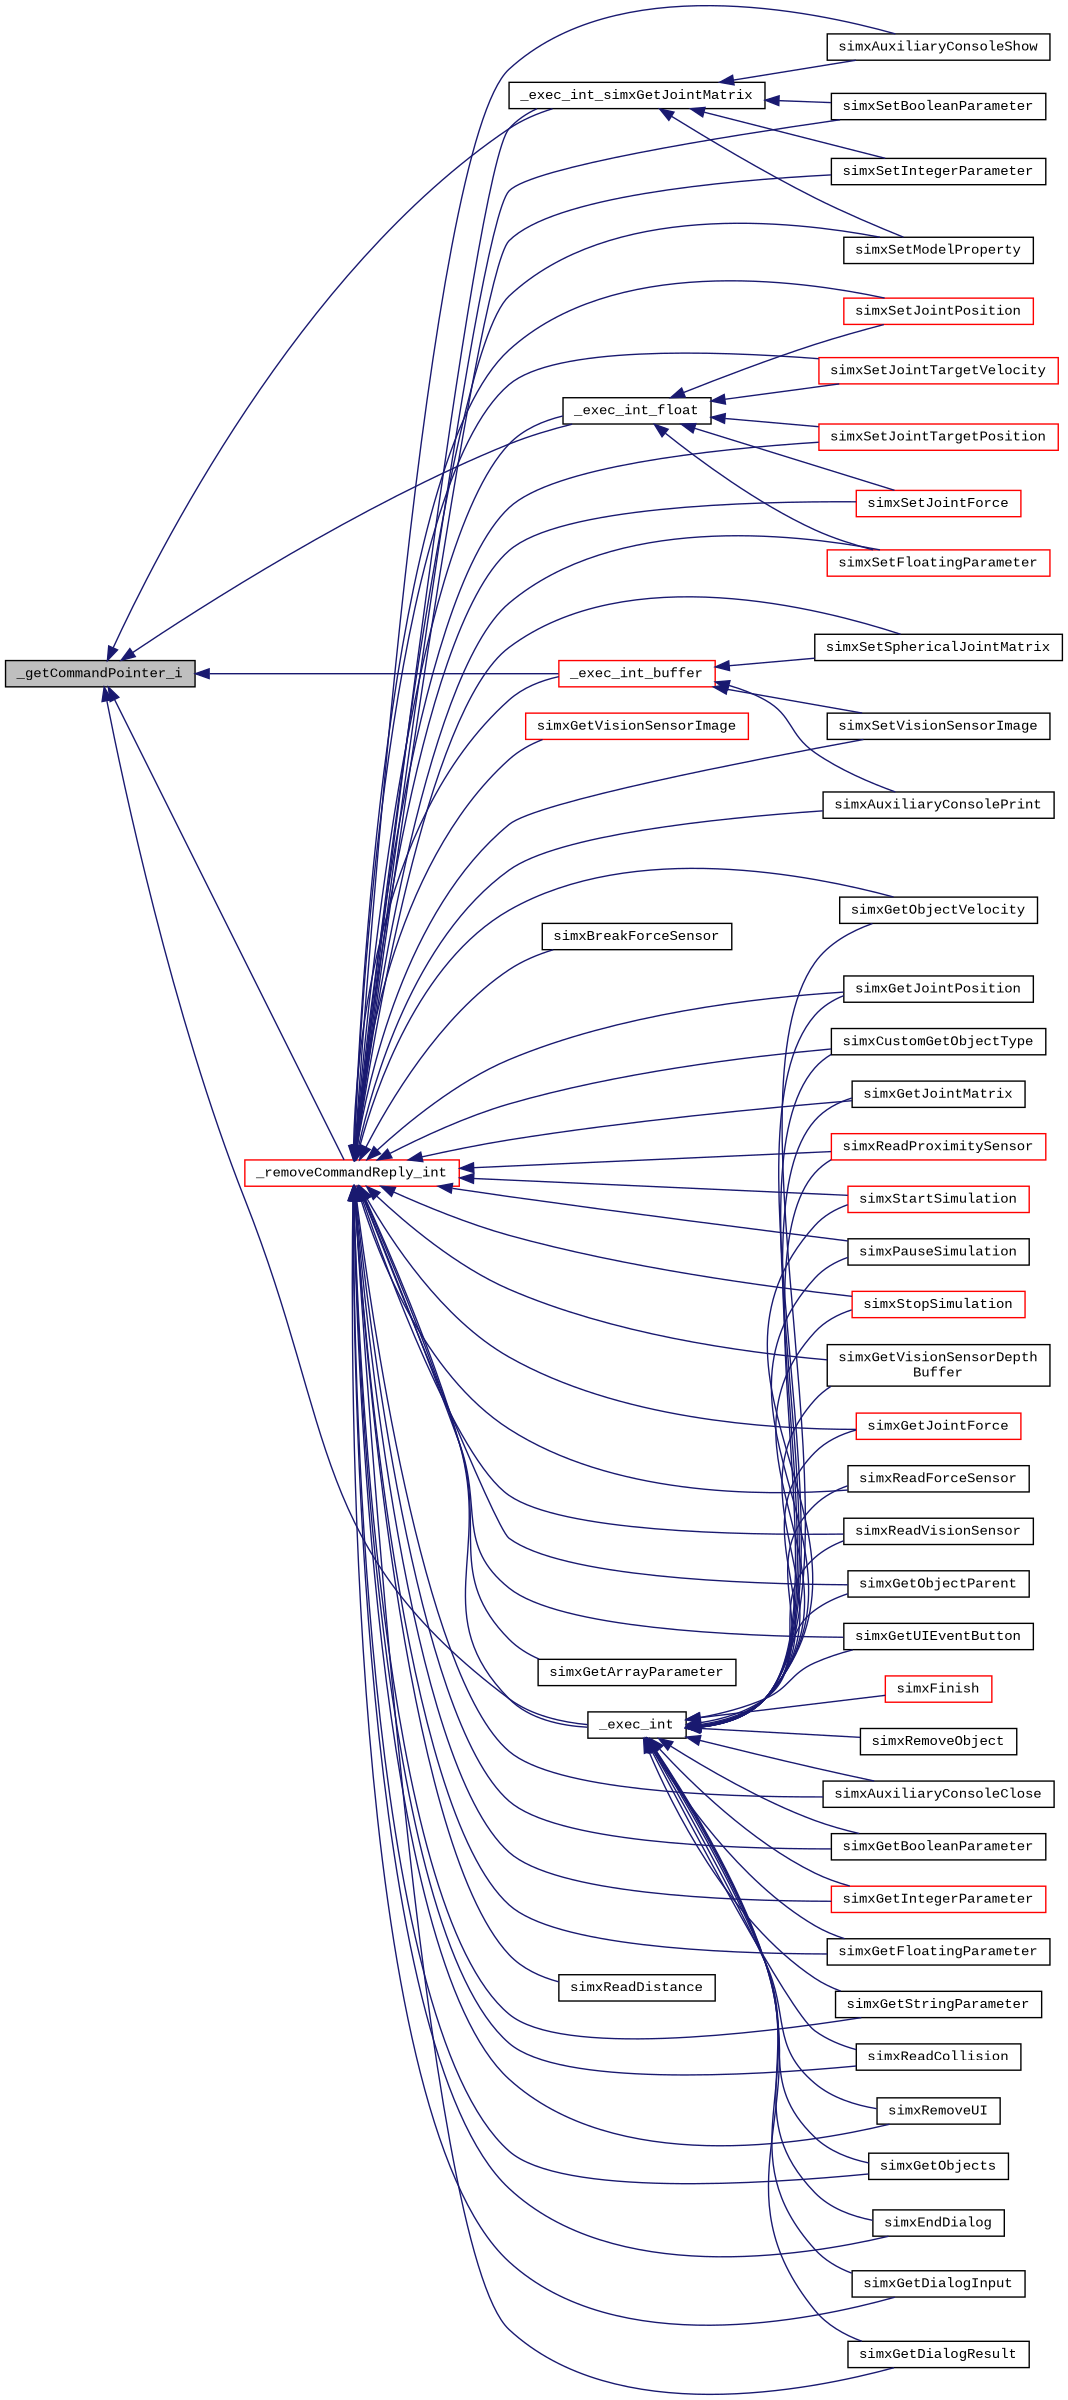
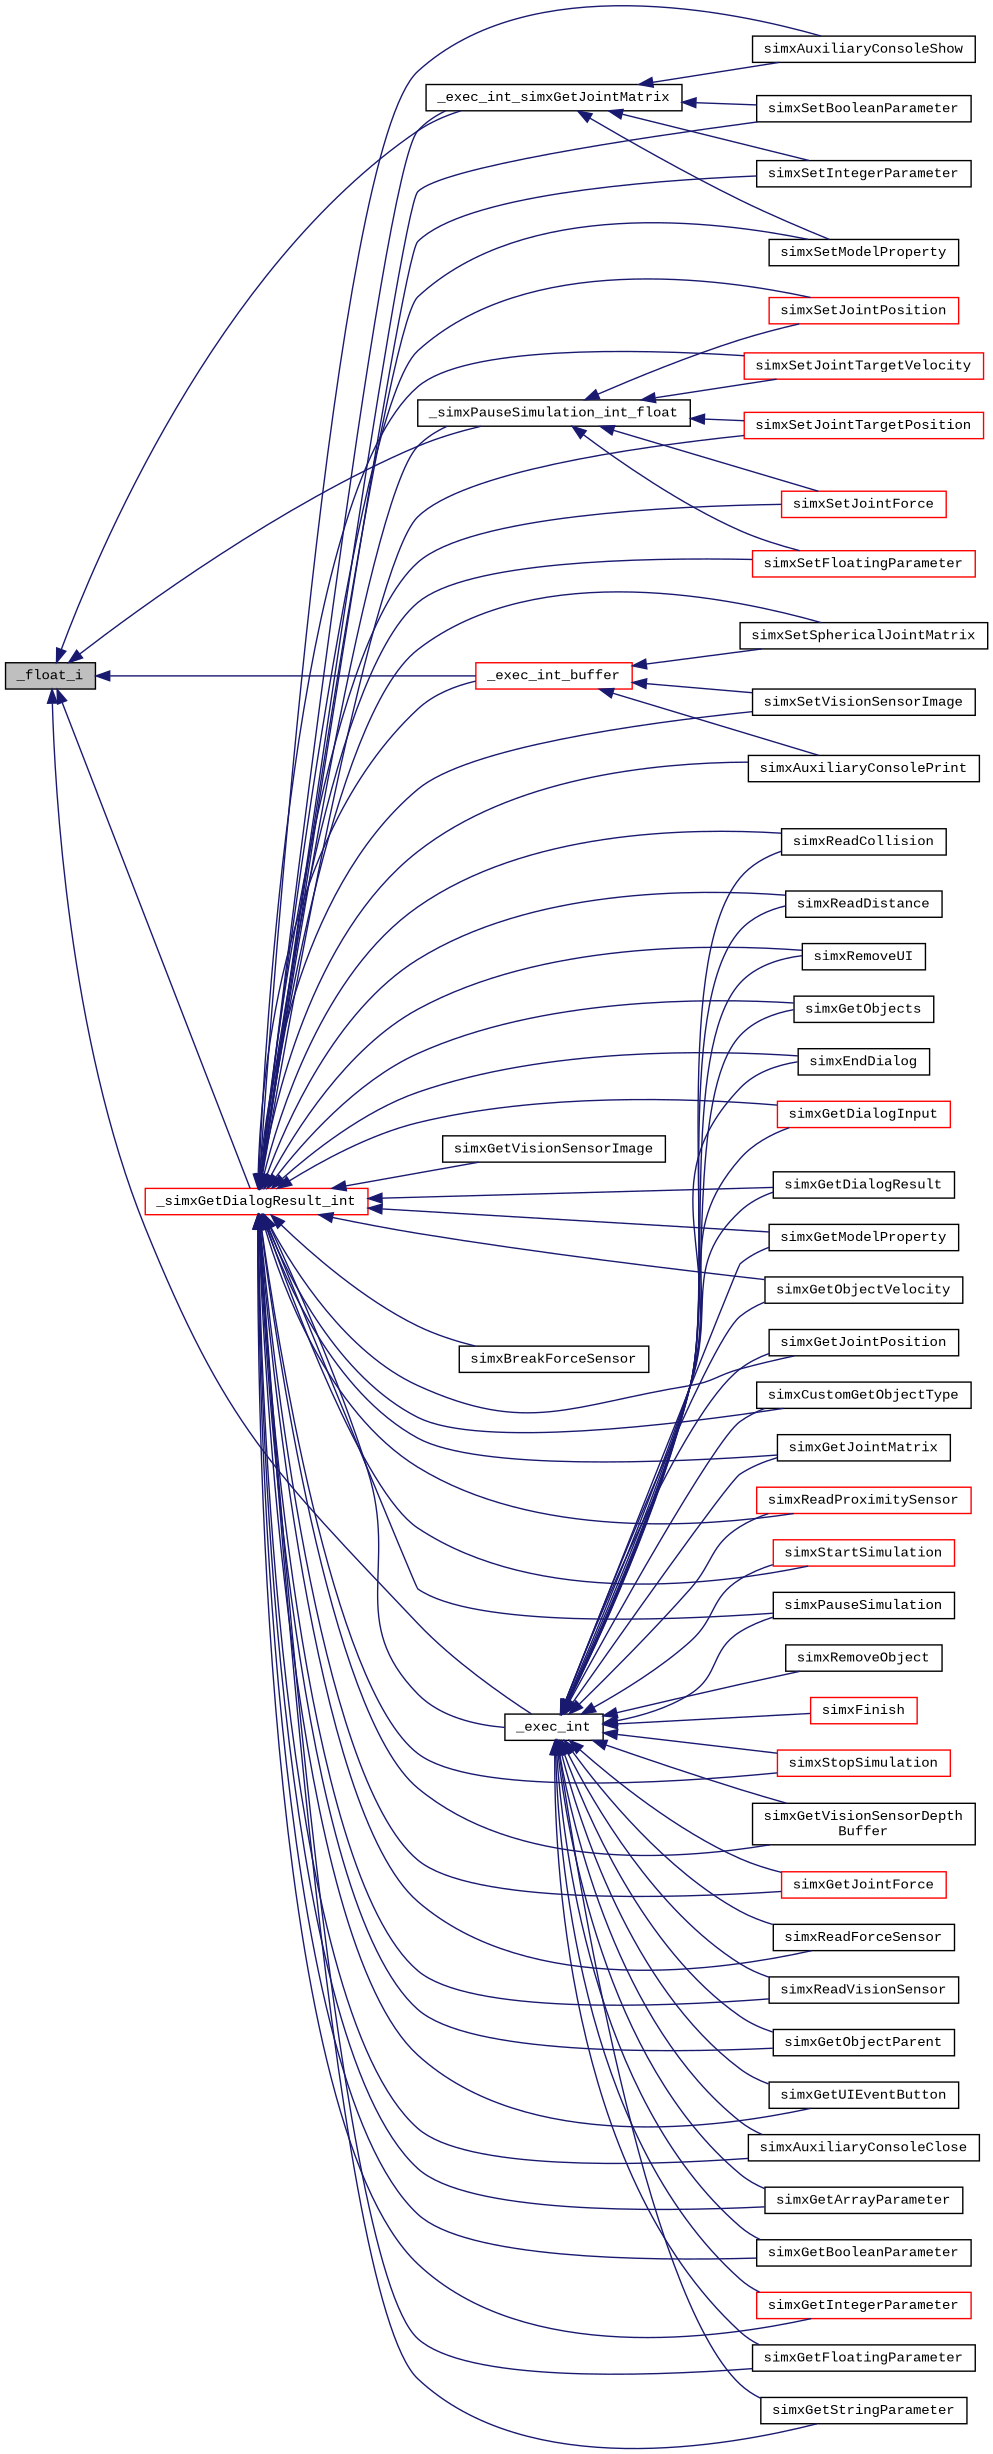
  digraph {
    fontname="Liberation Mono"
    rankdir=LR
    node [color=black fillcolor=white fontname="Liberation Mono" fontsize=10 shape=record style=filled]
    edge [color=midnightblue dir=back fontname="Liberation Mono" fontsize=10 labelfontname=Helvetica labelfontsize=10 style=solid]
-   n1 [fillcolor=grey75 fontcolor=black height=0.2 label=_getCommandPointer_i width=0.4]
+   n1 [fillcolor=grey75 fontcolor=black height=0.2 label=_float_i width=0.4]
    n2 [height=0.2 label=_exec_int width=0.4]
    n3 [height=0.2 label=_exec_int_simxGetJointMatrix width=0.4]
-   n4 [height=0.2 label=_exec_int_float width=0.4]
+   n4 [height=0.2 label=_simxPauseSimulation_int_float width=0.4]
    n5 [color=red height=0.2 label=_exec_int_buffer width=0.4]
-   n6 [color=red height=0.2 label=_removeCommandReply_int width=0.4]
+   n6 [color=red height=0.2 label=_simxGetDialogResult_int width=0.4]
    n7 [color=red height=0.2 label=simxFinish width=0.4]
    n8 [height=0.2 label=simxGetJointPosition width=0.4]
    n9 [height=0.2 label=simxGetJointMatrix width=0.4]
    n10 [color=red height=0.2 label=simxReadProximitySensor width=0.4]
    n11 [color=red height=0.2 label=simxStartSimulation width=0.4]
    n12 [height=0.2 label=simxPauseSimulation width=0.4]
    n13 [color=red height=0.2 label=simxStopSimulation width=0.4]
    n14 [height=0.2 label="simxGetVisionSensorDepth\lBuffer" width=0.4]
    n15 [color=red height=0.2 label=simxGetJointForce width=0.4]
    n16 [height=0.2 label=simxReadForceSensor width=0.4]
    n17 [height=0.2 label=simxReadVisionSensor width=0.4]
    n18 [height=0.2 label=simxGetObjectParent width=0.4]
    n19 [height=0.2 label=simxGetUIEventButton width=0.4]
    n20 [height=0.2 label=simxAuxiliaryConsoleClose width=0.4]
    n21 [height=0.2 label=simxGetArrayParameter width=0.4]
    n22 [height=0.2 label=simxGetBooleanParameter width=0.4]
    n23 [color=red height=0.2 label=simxGetIntegerParameter width=0.4]
    n24 [height=0.2 label=simxGetFloatingParameter width=0.4]
    n25 [height=0.2 label=simxGetStringParameter width=0.4]
    n26 [height=0.2 label=simxReadCollision width=0.4]
    n27 [height=0.2 label=simxReadDistance width=0.4]
    n28 [height=0.2 label=simxRemoveObject width=0.4]
    n29 [height=0.2 label=simxRemoveUI width=0.4]
    n30 [height=0.2 label=simxGetObjects width=0.4]
    n31 [height=0.2 label=simxEndDialog width=0.4]
-   n32 [height=0.2 label=simxGetDialogInput width=0.4]
+   n32 [color=red height=0.2 label=simxGetDialogInput width=0.4]
    n33 [height=0.2 label=simxGetDialogResult width=0.4]
+   n34 [height=0.2 label=simxGetModelProperty width=0.4]
    n35 [height=0.2 label=simxGetObjectVelocity width=0.4]
    n36 [height=0.2 label=simxCustomGetObjectType width=0.4]
    n37 [height=0.2 label=simxAuxiliaryConsoleShow width=0.4]
    n38 [height=0.2 label=simxSetBooleanParameter width=0.4]
    n39 [height=0.2 label=simxSetIntegerParameter width=0.4]
    n40 [height=0.2 label=simxSetModelProperty width=0.4]
    n41 [color=red height=0.2 label=simxSetJointPosition width=0.4]
    n42 [color=red height=0.2 label=simxSetJointTargetVelocity width=0.4]
    n43 [color=red height=0.2 label=simxSetJointTargetPosition width=0.4]
    n44 [color=red height=0.2 label=simxSetJointForce width=0.4]
    n45 [color=red height=0.2 label=simxSetFloatingParameter width=0.4]
    n46 [height=0.2 label=simxSetSphericalJointMatrix width=0.4]
    n47 [height=0.2 label=simxSetVisionSensorImage width=0.4]
    n48 [height=0.2 label=simxAuxiliaryConsolePrint width=0.4]
-   n49 [color=red height=0.2 label=simxGetVisionSensorImage width=0.4]
+   n49 [height=0.2 label=simxGetVisionSensorImage width=0.4]
    n50 [height=0.2 label=simxBreakForceSensor width=0.4]
    n1 -> n2
    n1 -> n3
    n1 -> n4
    n1 -> n5
    n1 -> n6
    n2 -> n7
    n2 -> n8
    n2 -> n9
    n2 -> n10
    n2 -> n11
    n2 -> n12
    n2 -> n13
    n2 -> n14
    n2 -> n15
    n2 -> n16
    n2 -> n17
    n2 -> n18
    n2 -> n19
    n2 -> n20
+   n2 -> n21
    n2 -> n22
    n2 -> n23
    n2 -> n24
    n2 -> n25
    n2 -> n26
+   n2 -> n27
    n2 -> n28
    n2 -> n29
    n2 -> n30
    n2 -> n31
    n2 -> n32
    n2 -> n33
+   n2 -> n34
    n2 -> n35
    n2 -> n36
    n3 -> n37
    n3 -> n38
    n3 -> n39
    n3 -> n40
    n4 -> n41
    n4 -> n42
    n4 -> n43
    n4 -> n44
    n4 -> n45
    n5 -> n46
    n5 -> n47
    n5 -> n48
    n6 -> n2
    n6 -> n3
    n6 -> n4
    n6 -> n5
    n6 -> n8
    n6 -> n9
    n6 -> n10
    n6 -> n11
    n6 -> n12
    n6 -> n13
    n6 -> n14
    n6 -> n15
    n6 -> n16
    n6 -> n17
    n6 -> n18
    n6 -> n19
    n6 -> n20
    n6 -> n21
    n6 -> n22
    n6 -> n23
    n6 -> n24
    n6 -> n25
    n6 -> n26
    n6 -> n27
    n6 -> n29
    n6 -> n30
    n6 -> n31
    n6 -> n32
    n6 -> n33
+   n6 -> n34
    n6 -> n35
    n6 -> n36
    n6 -> n37
    n6 -> n38
    n6 -> n39
    n6 -> n40
    n6 -> n41
    n6 -> n42
    n6 -> n43
    n6 -> n44
    n6 -> n45
    n6 -> n46
    n6 -> n47
    n6 -> n48
    n6 -> n49
    n6 -> n50
  }
